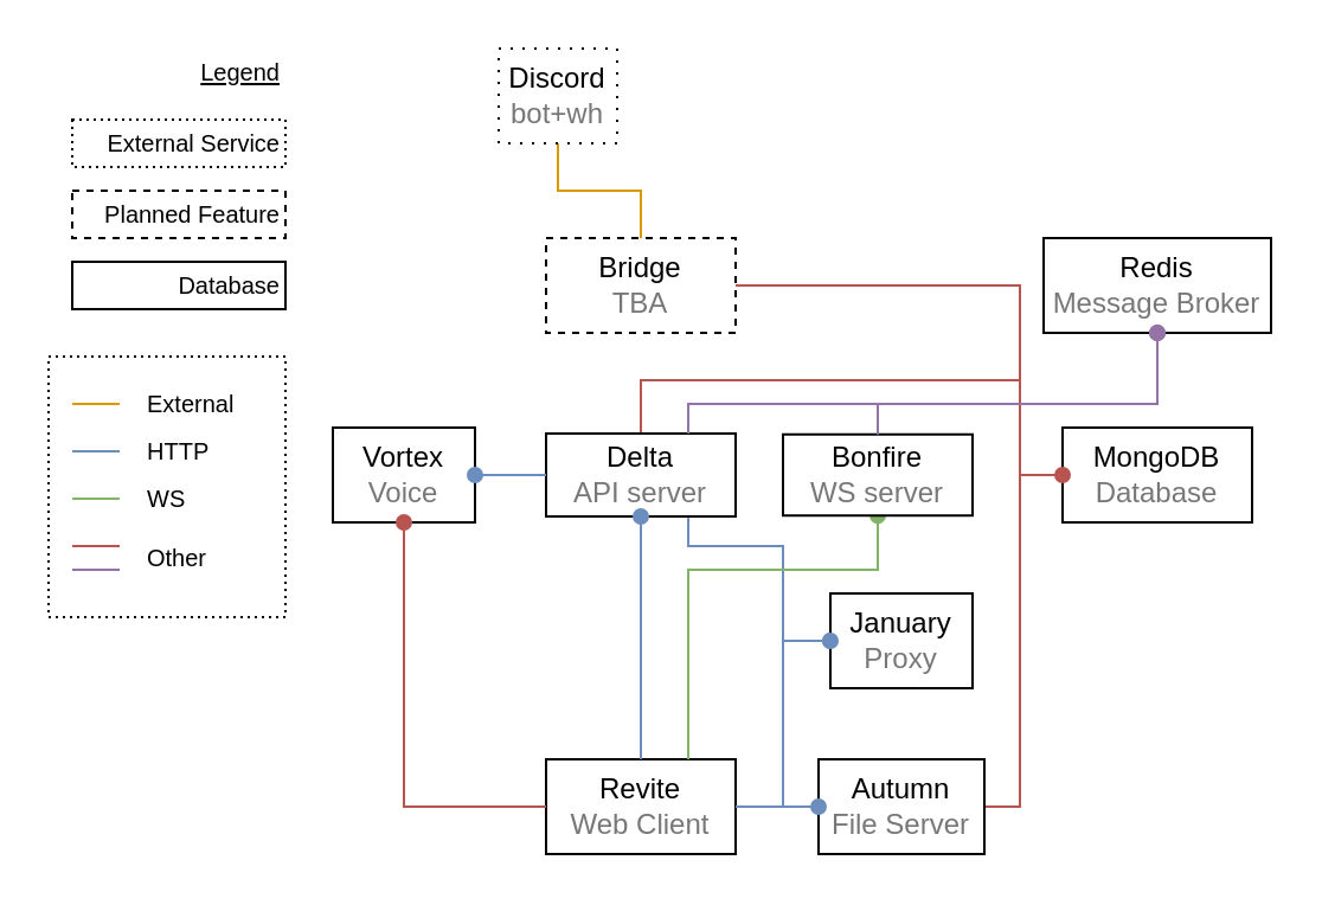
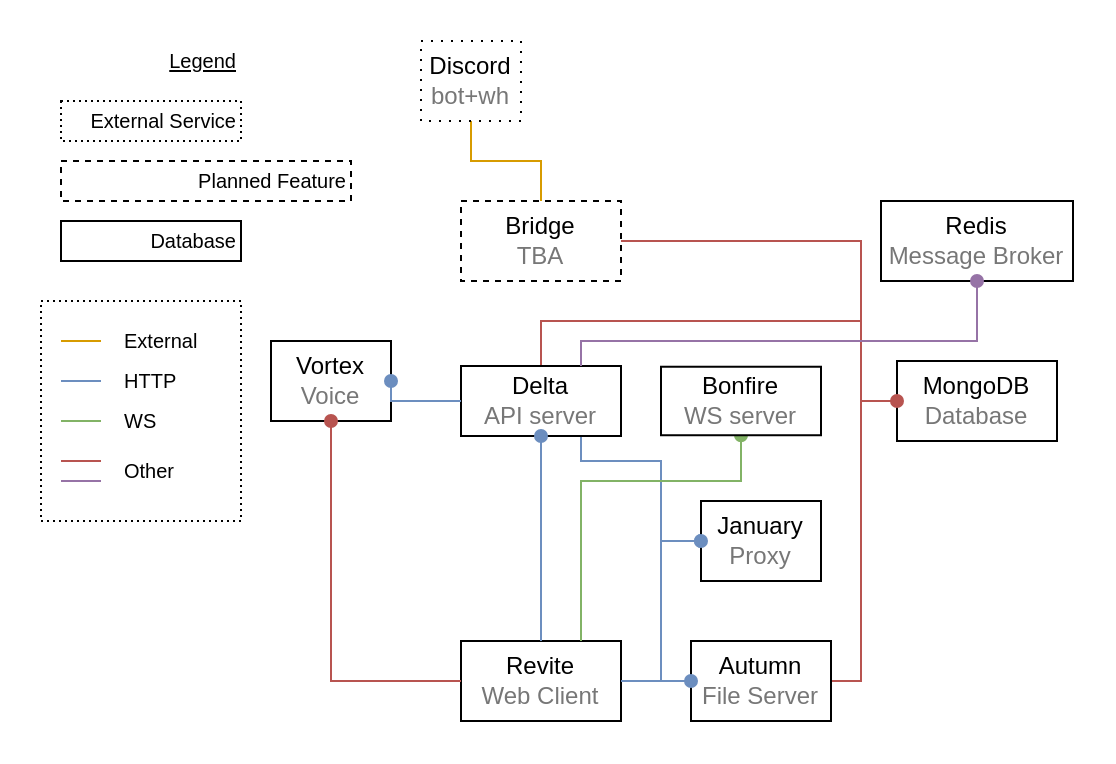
  <mxCell id="0" />
  <mxCell id="1" parent="0" />
  <mxCell id="2" value="" style="rounded=0;whiteSpace=wrap;html=1;dashed=1;dashPattern=1 2;fontSize=10;align=left;" parent="1" vertex="1"><mxGeometry x="20" y="150" width="100" height="110" as="geometry" /></mxCell>
  <mxCell id="3" style="edgeStyle=orthogonalEdgeStyle;rounded=0;orthogonalLoop=1;jettySize=auto;html=1;exitX=1;exitY=0.5;exitDx=0;exitDy=0;entryX=0;entryY=0.5;entryDx=0;entryDy=0;endArrow=none;endFill=0;strokeColor=#b85450;fillColor=#f8cecc;" parent="1" source="5" target="7" edge="1"><mxGeometry relative="1" as="geometry"><Array as="points"><mxPoint x="270" y="200" /><mxPoint x="270" y="160" /><mxPoint x="430" y="160" /><mxPoint x="430" y="200" /></Array></mxGeometry></mxCell>
  <mxCell id="4" style="edgeStyle=orthogonalEdgeStyle;rounded=0;orthogonalLoop=1;jettySize=auto;html=1;startArrow=none;startFill=0;endArrow=oval;endFill=1;strokeColor=#6c8ebf;fillColor=#dae8fc;entryX=0;entryY=0.5;entryDx=0;entryDy=0;exitX=0.75;exitY=1;exitDx=0;exitDy=0;" parent="1" source="5" edge="1" target="14"><mxGeometry relative="1" as="geometry"><mxPoint x="370" y="310" as="targetPoint" /><Array as="points"><mxPoint x="290" y="230" /><mxPoint x="330" y="230" /><mxPoint x="330" y="270" /></Array><mxPoint x="300" y="220" as="sourcePoint" /></mxGeometry></mxCell>
  <mxCell id="5" value="&lt;div&gt;Delta&lt;/div&gt;&lt;div&gt;&lt;font color=&quot;#777&quot;&gt;API server&lt;/font&gt;&lt;br&gt;&lt;/div&gt;" style="rounded=0;whiteSpace=wrap;html=1;" parent="1" vertex="1"><mxGeometry x="230" y="182.5" width="80" height="35" as="geometry" /></mxCell>
  <mxCell id="6" style="edgeStyle=orthogonalEdgeStyle;rounded=0;orthogonalLoop=1;jettySize=auto;html=1;exitX=0;exitY=0.5;exitDx=0;exitDy=0;entryX=1;entryY=0.5;entryDx=0;entryDy=0;startArrow=none;startFill=0;endArrow=none;endFill=0;strokeColor=#b85450;fillColor=#f8cecc;" parent="1" source="7" target="16" edge="1"><mxGeometry relative="1" as="geometry"><Array as="points"><mxPoint x="430" y="200" /><mxPoint x="430" y="340" /></Array></mxGeometry></mxCell>
  <mxCell id="7" value="&lt;div&gt;MongoDB&lt;/div&gt;&lt;div&gt;&lt;font color=&quot;#777&quot;&gt;Database&lt;/font&gt;&lt;/div&gt;" style="rounded=0;whiteSpace=wrap;html=1;" parent="1" vertex="1"><mxGeometry x="448" y="180" width="80" height="40" as="geometry" /></mxCell>
  <mxCell id="8" value="&lt;div&gt;Revite&lt;/div&gt;&lt;div&gt;&lt;font color=&quot;#777&quot;&gt;Web Client&lt;/font&gt;&lt;br&gt;&lt;/div&gt;" style="rounded=0;whiteSpace=wrap;html=1;" parent="1" vertex="1"><mxGeometry x="230" y="320" width="80" height="40" as="geometry" /></mxCell>
  <mxCell id="9" style="edgeStyle=orthogonalEdgeStyle;rounded=0;orthogonalLoop=1;jettySize=auto;html=1;exitX=1;exitY=0.5;exitDx=0;exitDy=0;entryX=0;entryY=0.5;entryDx=0;entryDy=0;endArrow=oval;endFill=1;fillColor=#f8cecc;strokeColor=#b85450;" parent="1" source="11" target="7" edge="1"><mxGeometry relative="1" as="geometry"><Array as="points"><mxPoint x="430" y="120" /><mxPoint x="430" y="200" /></Array></mxGeometry></mxCell>
  <mxCell id="10" value="" style="edgeStyle=orthogonalEdgeStyle;rounded=0;orthogonalLoop=1;jettySize=auto;html=1;endArrow=none;endFill=0;strokeColor=#d79b00;fillColor=#ffe6cc;" parent="1" source="11" target="12" edge="1"><mxGeometry relative="1" as="geometry"><Array as="points"><mxPoint x="270" y="80" /><mxPoint x="235" y="80" /></Array></mxGeometry></mxCell>
  <mxCell id="11" value="&lt;div&gt;Bridge&lt;/div&gt;&lt;div&gt;&lt;font color=&quot;#777&quot;&gt; TBA&lt;/font&gt;&lt;br&gt;&lt;/div&gt;" style="rounded=0;whiteSpace=wrap;html=1;dashed=1;" parent="1" vertex="1"><mxGeometry x="230" y="100" width="80" height="40" as="geometry" /></mxCell>
  <mxCell id="12" value="&lt;div&gt;Discord&lt;/div&gt;&lt;div&gt;&lt;font color=&quot;#777&quot;&gt;bot+wh&lt;/font&gt;&lt;br&gt;&lt;/div&gt;" style="whiteSpace=wrap;html=1;rounded=0;dashed=1;dashPattern=1 4;" parent="1" vertex="1"><mxGeometry x="210" y="20" width="50" height="40" as="geometry" /></mxCell>
  <mxCell id="13" style="edgeStyle=orthogonalEdgeStyle;rounded=0;orthogonalLoop=1;jettySize=auto;html=1;exitX=0.5;exitY=1;exitDx=0;exitDy=0;startArrow=oval;startFill=1;endArrow=none;endFill=0;strokeColor=#82b366;fillColor=#d5e8d4;entryX=0.75;entryY=0;entryDx=0;entryDy=0;" parent="1" source="36" target="8" edge="1"><mxGeometry relative="1" as="geometry"><mxPoint x="290" y="260" as="targetPoint" /><Array as="points"><mxPoint x="370" y="240" /><mxPoint x="290" y="240" /></Array></mxGeometry></mxCell>
  <mxCell id="14" value="&lt;div&gt;January&lt;/div&gt;&lt;div&gt;&lt;font color=&quot;#777&quot;&gt;Proxy&lt;/font&gt;&lt;br&gt;&lt;/div&gt;" style="rounded=0;whiteSpace=wrap;html=1;" parent="1" vertex="1"><mxGeometry x="350" y="250" width="60" height="40" as="geometry" /></mxCell>
  <mxCell id="15" style="edgeStyle=orthogonalEdgeStyle;rounded=0;orthogonalLoop=1;jettySize=auto;html=1;exitX=1;exitY=0.5;exitDx=0;exitDy=0;entryX=0;entryY=0.5;entryDx=0;entryDy=0;startArrow=none;startFill=0;endArrow=oval;endFill=1;strokeColor=#6c8ebf;fillColor=#dae8fc;" parent="1" source="8" target="14" edge="1"><mxGeometry relative="1" as="geometry"><Array as="points"><mxPoint x="330" y="340" /><mxPoint x="330" y="270" /></Array></mxGeometry></mxCell>
  <mxCell id="16" value="&lt;div&gt;Autumn&lt;/div&gt;&lt;div&gt;&lt;font color=&quot;#777&quot;&gt;File Server&lt;/font&gt;&lt;br&gt;&lt;/div&gt;" style="rounded=0;whiteSpace=wrap;html=1;" parent="1" vertex="1"><mxGeometry x="345" y="320" width="70" height="40" as="geometry" /></mxCell>
  <mxCell id="17" style="edgeStyle=orthogonalEdgeStyle;rounded=0;orthogonalLoop=1;jettySize=auto;html=1;entryX=0;entryY=0.5;entryDx=0;entryDy=0;startArrow=none;startFill=0;endArrow=oval;endFill=1;strokeColor=#6c8ebf;fillColor=#dae8fc;" parent="1" target="16" edge="1"><mxGeometry relative="1" as="geometry"><Array as="points" /><mxPoint x="310" y="340" as="sourcePoint" /></mxGeometry></mxCell>
  <mxCell id="18" value="&lt;div&gt;Redis&lt;/div&gt;&lt;div&gt;&lt;font color=&quot;#777&quot;&gt; Message Broker&lt;/font&gt;&lt;br&gt;&lt;/div&gt;" style="rounded=0;whiteSpace=wrap;html=1;" parent="1" vertex="1"><mxGeometry x="440" y="100" width="96" height="40" as="geometry" /></mxCell>
- <mxCell id="19" value="&lt;div&gt;Vortex&lt;/div&gt;&lt;div&gt;&lt;font color=&quot;#777&quot;&gt;Voice&lt;/font&gt;&lt;br&gt;&lt;/div&gt;" style="rounded=0;whiteSpace=wrap;html=1;" parent="1" vertex="1"><mxGeometry x="140" y="180" width="60" height="40" as="geometry" /></mxCell>
+ <mxCell id="19" value="&lt;div&gt;Vortex&lt;/div&gt;&lt;div&gt;&lt;font color=&quot;#777&quot;&gt;Voice&lt;/font&gt;&lt;br&gt;&lt;/div&gt;" style="rounded=0;whiteSpace=wrap;html=1;" parent="1" vertex="1"><mxGeometry x="135" y="170" width="60" height="40" as="geometry" /></mxCell>
  <mxCell id="20" style="edgeStyle=orthogonalEdgeStyle;rounded=0;orthogonalLoop=1;jettySize=auto;html=1;exitX=0;exitY=0.5;exitDx=0;exitDy=0;entryX=1;entryY=0.5;entryDx=0;entryDy=0;startArrow=none;startFill=0;endArrow=oval;endFill=1;strokeColor=#6c8ebf;fillColor=#dae8fc;" parent="1" source="5" target="19" edge="1"><mxGeometry relative="1" as="geometry" /></mxCell>
  <mxCell id="21" style="edgeStyle=orthogonalEdgeStyle;rounded=0;orthogonalLoop=1;jettySize=auto;html=1;exitX=0;exitY=0.5;exitDx=0;exitDy=0;entryX=0.5;entryY=1;entryDx=0;entryDy=0;startArrow=none;startFill=0;endArrow=oval;endFill=1;strokeColor=#b85450;fillColor=#f8cecc;" parent="1" source="8" target="19" edge="1"><mxGeometry relative="1" as="geometry" /></mxCell>
  <mxCell id="22" value="External" style="text;html=1;strokeColor=none;fillColor=none;align=left;verticalAlign=middle;whiteSpace=wrap;rounded=0;dashed=1;dashPattern=1 4;fontSize=10;" parent="1" vertex="1"><mxGeometry x="60" y="160" width="60" height="20" as="geometry" /></mxCell>
  <mxCell id="23" value="" style="endArrow=none;html=1;fontSize=10;strokeColor=#d79b00;fillColor=#ffe6cc;" parent="1" edge="1"><mxGeometry width="50" height="50" relative="1" as="geometry"><mxPoint x="30" y="170" as="sourcePoint" /><mxPoint x="50" y="170" as="targetPoint" /></mxGeometry></mxCell>
  <mxCell id="24" value="Other" style="text;html=1;strokeColor=none;fillColor=none;align=left;verticalAlign=middle;whiteSpace=wrap;rounded=0;dashed=1;dashPattern=1 4;fontSize=10;" parent="1" vertex="1"><mxGeometry x="60" y="220" width="60" height="30" as="geometry" /></mxCell>
  <mxCell id="25" value="" style="endArrow=none;html=1;fontSize=10;strokeColor=#b85450;fillColor=#f8cecc;" parent="1" edge="1"><mxGeometry width="50" height="50" relative="1" as="geometry"><mxPoint x="30" y="230" as="sourcePoint" /><mxPoint x="50" y="230" as="targetPoint" /></mxGeometry></mxCell>
  <mxCell id="26" value="HTTP" style="text;html=1;strokeColor=none;fillColor=none;align=left;verticalAlign=middle;whiteSpace=wrap;rounded=0;dashed=1;dashPattern=1 4;fontSize=10;" parent="1" vertex="1"><mxGeometry x="60" y="180" width="60" height="20" as="geometry" /></mxCell>
  <mxCell id="27" value="" style="endArrow=none;html=1;fontSize=10;strokeColor=#6c8ebf;fillColor=#dae8fc;" parent="1" edge="1"><mxGeometry width="50" height="50" relative="1" as="geometry"><mxPoint x="30" y="190" as="sourcePoint" /><mxPoint x="50" y="190" as="targetPoint" /></mxGeometry></mxCell>
  <mxCell id="28" value="WS" style="text;html=1;strokeColor=none;fillColor=none;align=left;verticalAlign=middle;whiteSpace=wrap;rounded=0;dashed=1;dashPattern=1 4;fontSize=10;" parent="1" vertex="1"><mxGeometry x="60" y="200" width="60" height="20" as="geometry" /></mxCell>
  <mxCell id="29" value="" style="endArrow=none;html=1;fontSize=10;strokeColor=#82b366;fillColor=#d5e8d4;" parent="1" edge="1"><mxGeometry width="50" height="50" relative="1" as="geometry"><mxPoint x="30" y="210" as="sourcePoint" /><mxPoint x="50" y="210" as="targetPoint" /></mxGeometry></mxCell>
  <mxCell id="30" value="&lt;u&gt;Legend&lt;/u&gt;" style="text;html=1;strokeColor=none;fillColor=none;align=right;verticalAlign=middle;whiteSpace=wrap;rounded=0;dashed=1;dashPattern=1 2;fontSize=10;" parent="1" vertex="1"><mxGeometry x="80" y="20" width="40" height="20" as="geometry" /></mxCell>
  <mxCell id="31" value="External Service" style="rounded=0;whiteSpace=wrap;html=1;dashed=1;dashPattern=1 2;fontSize=10;align=right;" parent="1" vertex="1"><mxGeometry x="30" y="50" width="90" height="20" as="geometry" /></mxCell>
- <mxCell id="32" value="Planned Feature" style="rounded=0;whiteSpace=wrap;html=1;dashed=1;fontSize=10;align=right;" parent="1" vertex="1"><mxGeometry x="30" y="80" width="90" height="20" as="geometry" /></mxCell>
+ <mxCell id="32" value="Planned Feature" style="rounded=0;whiteSpace=wrap;html=1;dashed=1;fontSize=10;align=right;" parent="1" vertex="1"><mxGeometry x="30" y="80" width="145" height="20" as="geometry" /></mxCell>
  <mxCell id="33" value="Database" style="rounded=0;whiteSpace=wrap;html=1;fontSize=10;align=right;" parent="1" vertex="1"><mxGeometry x="30" y="110" width="90" height="20" as="geometry" /></mxCell>
  <mxCell id="34" style="edgeStyle=orthogonalEdgeStyle;rounded=0;orthogonalLoop=1;jettySize=auto;html=1;fillColor=#e1d5e7;strokeColor=#9673a6;endArrow=none;endFill=0;startArrow=oval;startFill=1;entryX=0.75;entryY=0;entryDx=0;entryDy=0;" parent="1" source="18" target="5" edge="1"><mxGeometry relative="1" as="geometry"><Array as="points"><mxPoint x="488" y="170" /><mxPoint x="290" y="170" /></Array><mxPoint x="290" y="180" as="targetPoint" /></mxGeometry></mxCell>
  <mxCell id="35" value="" style="endArrow=none;html=1;fontSize=10;strokeColor=#9673a6;fillColor=#e1d5e7;" parent="1" edge="1"><mxGeometry width="50" height="50" relative="1" as="geometry"><mxPoint x="30" y="240" as="sourcePoint" /><mxPoint x="50" y="240" as="targetPoint" /></mxGeometry></mxCell>
  <mxCell id="36" value="&lt;div&gt;Bonfire&lt;/div&gt;&lt;div&gt;&lt;font color=&quot;#777&quot;&gt;WS server&lt;/font&gt;&lt;br&gt;&lt;/div&gt;" style="rounded=0;whiteSpace=wrap;html=1;" vertex="1" parent="1"><mxGeometry x="330" y="182.87" width="80" height="34.25" as="geometry" /></mxCell>
  <mxCell id="37" style="edgeStyle=orthogonalEdgeStyle;rounded=0;orthogonalLoop=1;jettySize=auto;html=1;exitX=0.5;exitY=0;exitDx=0;exitDy=0;entryX=0.5;entryY=1;entryDx=0;entryDy=0;startArrow=none;startFill=0;endArrow=oval;endFill=1;strokeColor=#6c8ebf;fillColor=#dae8fc;" edge="1" parent="1" source="8" target="5"><mxGeometry relative="1" as="geometry"><mxPoint x="240" y="210" as="sourcePoint" /><mxPoint x="210" y="210" as="targetPoint" /></mxGeometry></mxCell>
- <mxCell id="38" style="edgeStyle=orthogonalEdgeStyle;rounded=0;orthogonalLoop=1;jettySize=auto;html=1;fillColor=#e1d5e7;strokeColor=#9673a6;endArrow=none;endFill=0;startArrow=oval;startFill=1;entryX=0.5;entryY=0;entryDx=0;entryDy=0;exitX=0.5;exitY=1;exitDx=0;exitDy=0;" edge="1" parent="1" source="18" target="36"><mxGeometry relative="1" as="geometry"><Array as="points"><mxPoint x="488" y="170" /><mxPoint x="370" y="170" /></Array><mxPoint x="497.97" y="150" as="sourcePoint" /><mxPoint x="300" y="192.5" as="targetPoint" /></mxGeometry></mxCell>
